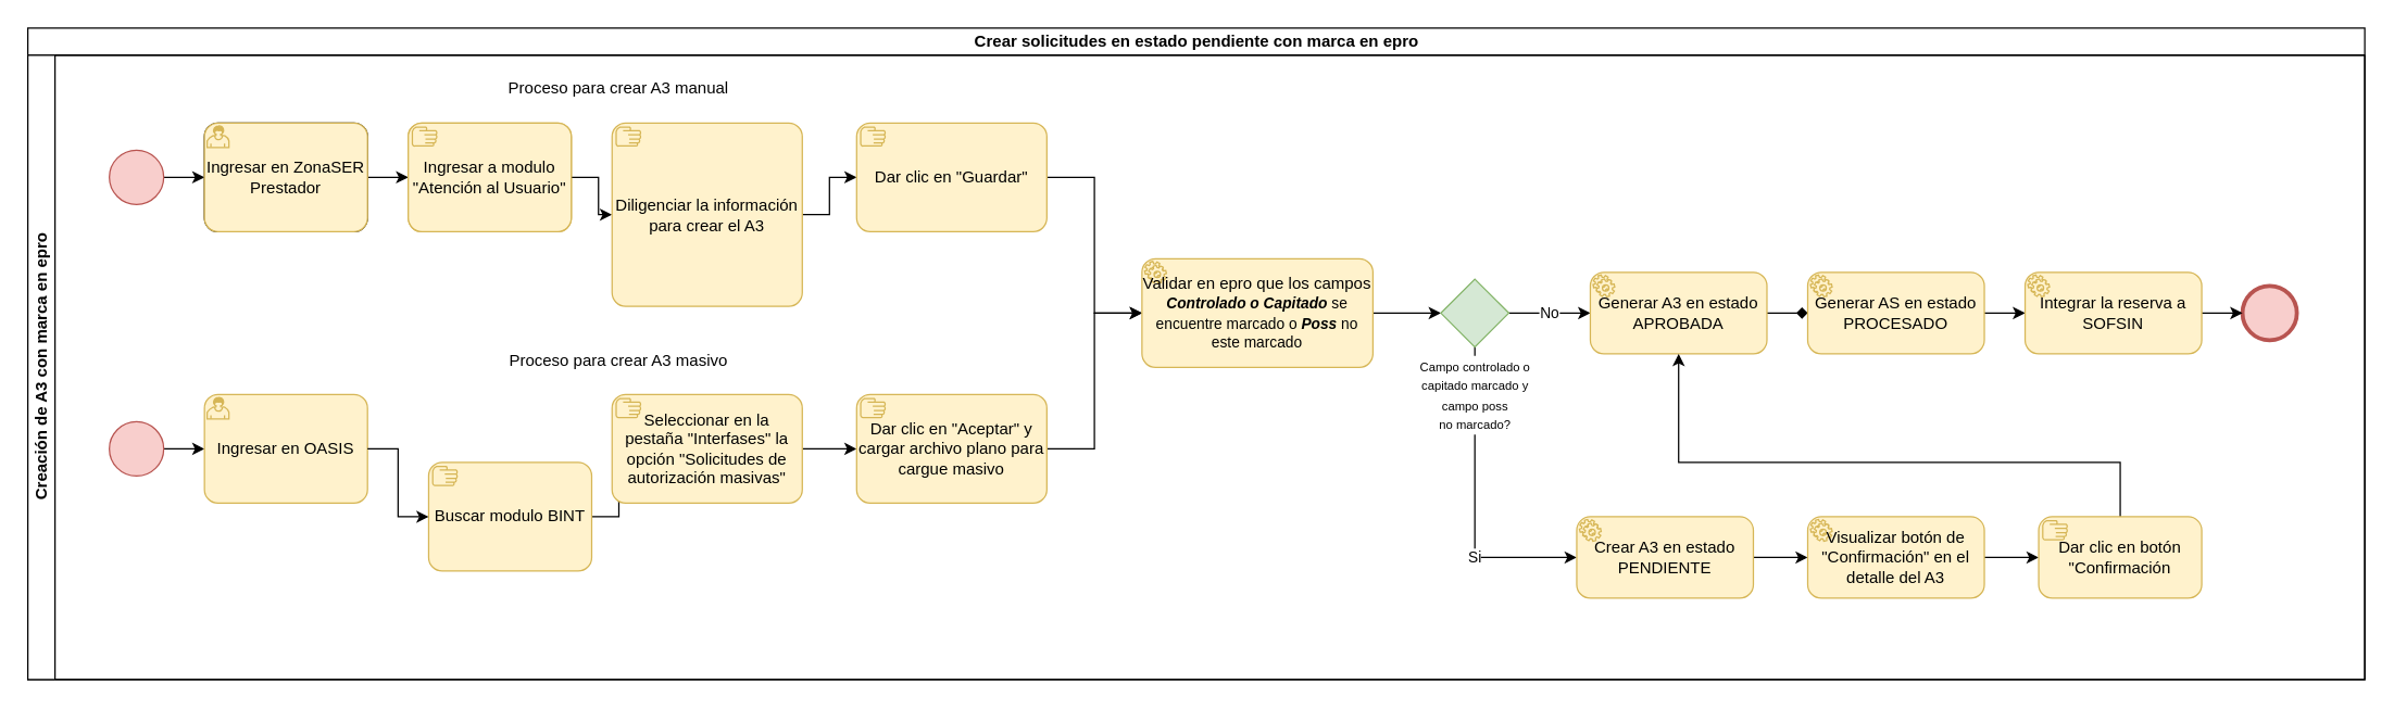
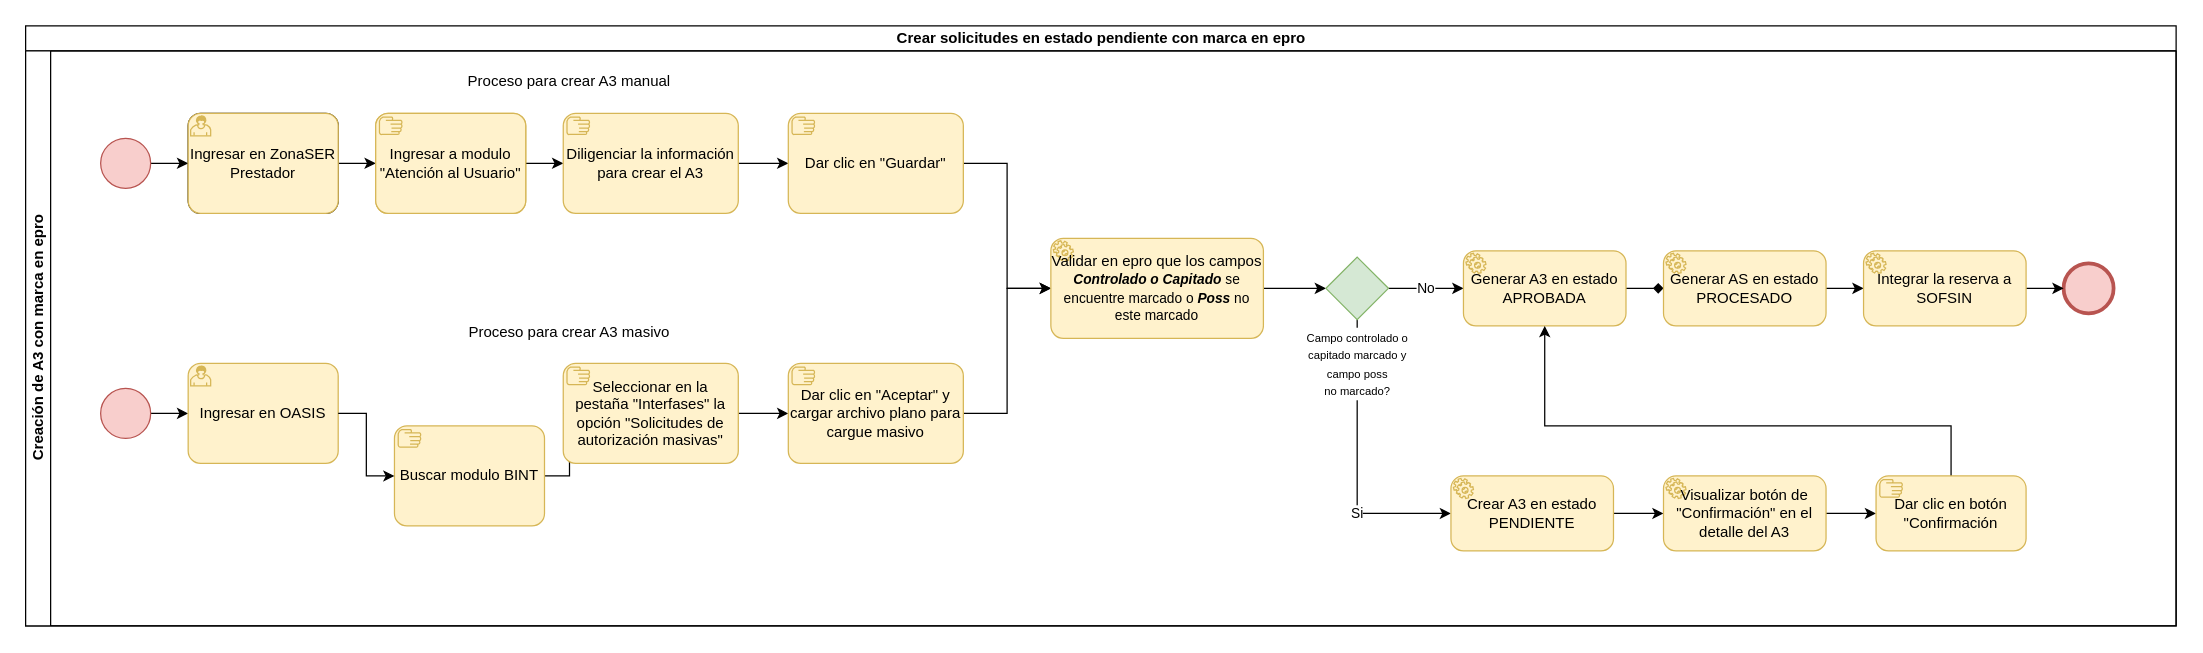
  <mxCell id="0" />
  <mxCell id="1" parent="0" />
  <mxCell id="2" value="Crear solicitudes en estado pendiente con marca en epro" style="swimlane;childLayout=stackLayout;resizeParent=1;resizeParentMax=0;horizontal=1;startSize=20;horizontalStack=0;html=1;" vertex="1" parent="1"><mxGeometry x="20" y="20" width="1720" height="480" as="geometry" /></mxCell>
  <mxCell id="3" value="Creación de A3 con marca en epro" style="swimlane;startSize=20;horizontal=0;html=1;" vertex="1" parent="2"><mxGeometry y="20" width="1720" height="460" as="geometry" /></mxCell>
  <mxCell id="4" style="edgeStyle=orthogonalEdgeStyle;rounded=0;orthogonalLoop=1;jettySize=auto;html=1;entryX=0;entryY=0.5;entryDx=0;entryDy=0;entryPerimeter=0;" edge="1" parent="3" source="5" target="10"><mxGeometry relative="1" as="geometry" /></mxCell>
  <mxCell id="5" value="" style="points=[[0.145,0.145,0],[0.5,0,0],[0.855,0.145,0],[1,0.5,0],[0.855,0.855,0],[0.5,1,0],[0.145,0.855,0],[0,0.5,0]];shape=mxgraph.bpmn.event;html=1;verticalLabelPosition=bottom;labelBackgroundColor=#ffffff;verticalAlign=top;align=center;perimeter=ellipsePerimeter;outlineConnect=0;aspect=fixed;outline=standard;symbol=general;fillColor=#f8cecc;strokeColor=#b85450;" vertex="1" parent="3"><mxGeometry x="60" y="70" width="40" height="40" as="geometry" /></mxCell>
  <mxCell id="6" value="" style="points=[[0.145,0.145,0],[0.5,0,0],[0.855,0.145,0],[1,0.5,0],[0.855,0.855,0],[0.5,1,0],[0.145,0.855,0],[0,0.5,0]];shape=mxgraph.bpmn.event;html=1;verticalLabelPosition=bottom;labelBackgroundColor=#ffffff;verticalAlign=top;align=center;perimeter=ellipsePerimeter;outlineConnect=0;aspect=fixed;outline=end;symbol=terminate2;fillColor=#f8cecc;strokeColor=#b85450;" vertex="1" parent="3"><mxGeometry x="1630" y="170" width="40" height="40" as="geometry" /></mxCell>
  <mxCell id="7" style="edgeStyle=orthogonalEdgeStyle;rounded=0;orthogonalLoop=1;jettySize=auto;html=1;entryX=0;entryY=0.5;entryDx=0;entryDy=0;entryPerimeter=0;" edge="1" parent="3" source="8" target="11"><mxGeometry relative="1" as="geometry" /></mxCell>
  <mxCell id="8" value="" style="points=[[0.145,0.145,0],[0.5,0,0],[0.855,0.145,0],[1,0.5,0],[0.855,0.855,0],[0.5,1,0],[0.145,0.855,0],[0,0.5,0]];shape=mxgraph.bpmn.event;html=1;verticalLabelPosition=bottom;labelBackgroundColor=#ffffff;verticalAlign=top;align=center;perimeter=ellipsePerimeter;outlineConnect=0;aspect=fixed;outline=standard;symbol=general;fillColor=#f8cecc;strokeColor=#b85450;" vertex="1" parent="3"><mxGeometry x="60" y="270" width="40" height="40" as="geometry" /></mxCell>
  <mxCell id="9" style="edgeStyle=orthogonalEdgeStyle;rounded=0;orthogonalLoop=1;jettySize=auto;html=1;" edge="1" parent="3" source="10" target="18"><mxGeometry relative="1" as="geometry"><mxPoint x="340" y="90" as="targetPoint" /></mxGeometry></mxCell>
  <mxCell id="10" value="Ingresar en ZonaSER Prestador" style="points=[[0.25,0,0],[0.5,0,0],[0.75,0,0],[1,0.25,0],[1,0.5,0],[1,0.75,0],[0.75,1,0],[0.5,1,0],[0.25,1,0],[0,0.75,0],[0,0.5,0],[0,0.25,0]];shape=mxgraph.bpmn.task;whiteSpace=wrap;rectStyle=rounded;size=10;html=1;container=1;expand=0;collapsible=0;taskMarker=user;" vertex="1" parent="3"><mxGeometry x="130" y="50" width="120" height="80" as="geometry" /></mxCell>
  <mxCell id="11" value="Ingresar en OASIS" style="points=[[0.25,0,0],[0.5,0,0],[0.75,0,0],[1,0.25,0],[1,0.5,0],[1,0.75,0],[0.75,1,0],[0.5,1,0],[0.25,1,0],[0,0.75,0],[0,0.5,0],[0,0.25,0]];shape=mxgraph.bpmn.task;whiteSpace=wrap;rectStyle=rounded;size=10;html=1;container=1;expand=0;collapsible=0;taskMarker=user;fillColor=#fff2cc;strokeColor=#d6b656;" vertex="1" parent="3"><mxGeometry x="130" y="250" width="120" height="80" as="geometry" /></mxCell>
  <mxCell id="12" value="Ingresar en ZonaSER Prestador" style="points=[[0.25,0,0],[0.5,0,0],[0.75,0,0],[1,0.25,0],[1,0.5,0],[1,0.75,0],[0.75,1,0],[0.5,1,0],[0.25,1,0],[0,0.75,0],[0,0.5,0],[0,0.25,0]];shape=mxgraph.bpmn.task;whiteSpace=wrap;rectStyle=rounded;size=10;html=1;container=1;expand=0;collapsible=0;taskMarker=user;fillColor=#fff2cc;strokeColor=#d6b656;" vertex="1" parent="11"><mxGeometry y="-200" width="120" height="80" as="geometry" /></mxCell>
  <mxCell id="13" value="Ingresar a modulo &quot;Atención al Usuario&quot;" style="points=[[0.25,0,0],[0.5,0,0],[0.75,0,0],[1,0.25,0],[1,0.5,0],[1,0.75,0],[0.75,1,0],[0.5,1,0],[0.25,1,0],[0,0.75,0],[0,0.5,0],[0,0.25,0]];shape=mxgraph.bpmn.task;whiteSpace=wrap;rectStyle=rounded;size=10;html=1;container=1;expand=0;collapsible=0;taskMarker=manual;fillColor=#fff2cc;strokeColor=#d6b656;" vertex="1" parent="11"><mxGeometry x="150" y="-200" width="120" height="80" as="geometry" /></mxCell>
  <mxCell id="14" style="edgeStyle=orthogonalEdgeStyle;rounded=0;orthogonalLoop=1;jettySize=auto;html=1;entryX=0;entryY=0.5;entryDx=0;entryDy=0;entryPerimeter=0;" edge="1" parent="3" source="15" target="20"><mxGeometry relative="1" as="geometry" /></mxCell>
  <mxCell id="15" value="Buscar modulo BINT" style="points=[[0.25,0,0],[0.5,0,0],[0.75,0,0],[1,0.25,0],[1,0.5,0],[1,0.75,0],[0.75,1,0],[0.5,1,0],[0.25,1,0],[0,0.75,0],[0,0.5,0],[0,0.25,0]];shape=mxgraph.bpmn.task;whiteSpace=wrap;rectStyle=rounded;size=10;html=1;container=1;expand=0;collapsible=0;taskMarker=manual;fillColor=#fff2cc;strokeColor=#d6b656;" vertex="1" parent="3"><mxGeometry x="295" y="300" width="120" height="80" as="geometry" /></mxCell>
  <mxCell id="16" style="edgeStyle=orthogonalEdgeStyle;rounded=0;orthogonalLoop=1;jettySize=auto;html=1;" edge="1" parent="3" source="11" target="15"><mxGeometry relative="1" as="geometry"><mxPoint x="330" y="290" as="targetPoint" /></mxGeometry></mxCell>
  <mxCell id="17" style="edgeStyle=orthogonalEdgeStyle;rounded=0;orthogonalLoop=1;jettySize=auto;html=1;entryX=0;entryY=0.5;entryDx=0;entryDy=0;entryPerimeter=0;" edge="1" parent="3" source="18" target="22"><mxGeometry relative="1" as="geometry" /></mxCell>
  <mxCell id="18" value="Ingresar a modulo &quot;Atención al Usuario&quot;" style="points=[[0.25,0,0],[0.5,0,0],[0.75,0,0],[1,0.25,0],[1,0.5,0],[1,0.75,0],[0.75,1,0],[0.5,1,0],[0.25,1,0],[0,0.75,0],[0,0.5,0],[0,0.25,0]];shape=mxgraph.bpmn.task;whiteSpace=wrap;rectStyle=rounded;size=10;html=1;container=1;expand=0;collapsible=0;taskMarker=manual;fillColor=#fff2cc;strokeColor=#d6b656;" vertex="1" parent="3"><mxGeometry x="280" y="50" width="120" height="80" as="geometry" /></mxCell>
  <mxCell id="19" style="edgeStyle=orthogonalEdgeStyle;rounded=0;orthogonalLoop=1;jettySize=auto;html=1;" edge="1" parent="3" source="20"><mxGeometry relative="1" as="geometry"><mxPoint x="610" y="290" as="targetPoint" /></mxGeometry></mxCell>
  <mxCell id="20" value="Seleccionar en la pestaña &quot;Interfases&quot; la opción &quot;Solicitudes de autorización masivas&quot;" style="points=[[0.25,0,0],[0.5,0,0],[0.75,0,0],[1,0.25,0],[1,0.5,0],[1,0.75,0],[0.75,1,0],[0.5,1,0],[0.25,1,0],[0,0.75,0],[0,0.5,0],[0,0.25,0]];shape=mxgraph.bpmn.task;whiteSpace=wrap;rectStyle=rounded;size=10;html=1;container=1;expand=0;collapsible=0;taskMarker=manual;fillColor=#fff2cc;strokeColor=#d6b656;" vertex="1" parent="3"><mxGeometry x="430" y="250" width="140" height="80" as="geometry" /></mxCell>
  <mxCell id="21" style="edgeStyle=orthogonalEdgeStyle;rounded=0;orthogonalLoop=1;jettySize=auto;html=1;" edge="1" parent="3" source="22" target="26"><mxGeometry relative="1" as="geometry"><mxPoint x="610" y="90" as="targetPoint" /></mxGeometry></mxCell>
- <mxCell id="22" value="Diligenciar la información para crear el A3" style="points=[[0.25,0,0],[0.5,0,0],[0.75,0,0],[1,0.25,0],[1,0.5,0],[1,0.75,0],[0.75,1,0],[0.5,1,0],[0.25,1,0],[0,0.75,0],[0,0.5,0],[0,0.25,0]];shape=mxgraph.bpmn.task;whiteSpace=wrap;rectStyle=rounded;size=10;html=1;container=1;expand=0;collapsible=0;taskMarker=manual;fillColor=#fff2cc;strokeColor=#d6b656;" vertex="1" parent="3"><mxGeometry x="430" y="50" width="140" height="135" as="geometry" /></mxCell>
+ <mxCell id="22" value="Diligenciar la información para crear el A3" style="points=[[0.25,0,0],[0.5,0,0],[0.75,0,0],[1,0.25,0],[1,0.5,0],[1,0.75,0],[0.75,1,0],[0.5,1,0],[0.25,1,0],[0,0.75,0],[0,0.5,0],[0,0.25,0]];shape=mxgraph.bpmn.task;whiteSpace=wrap;rectStyle=rounded;size=10;html=1;container=1;expand=0;collapsible=0;taskMarker=manual;fillColor=#fff2cc;strokeColor=#d6b656;" vertex="1" parent="3"><mxGeometry x="430" y="50" width="140" height="80" as="geometry" /></mxCell>
  <mxCell id="23" style="edgeStyle=orthogonalEdgeStyle;rounded=0;orthogonalLoop=1;jettySize=auto;html=1;entryX=0;entryY=0.5;entryDx=0;entryDy=0;entryPerimeter=0;" edge="1" parent="3" source="24" target="28"><mxGeometry relative="1" as="geometry" /></mxCell>
  <mxCell id="24" value="Dar clic en &quot;Aceptar&quot; y cargar archivo plano para cargue masivo" style="points=[[0.25,0,0],[0.5,0,0],[0.75,0,0],[1,0.25,0],[1,0.5,0],[1,0.75,0],[0.75,1,0],[0.5,1,0],[0.25,1,0],[0,0.75,0],[0,0.5,0],[0,0.25,0]];shape=mxgraph.bpmn.task;whiteSpace=wrap;rectStyle=rounded;size=10;html=1;container=1;expand=0;collapsible=0;taskMarker=manual;fillColor=#fff2cc;strokeColor=#d6b656;" vertex="1" parent="3"><mxGeometry x="610" y="250" width="140" height="80" as="geometry" /></mxCell>
  <mxCell id="25" style="edgeStyle=orthogonalEdgeStyle;rounded=0;orthogonalLoop=1;jettySize=auto;html=1;entryX=0;entryY=0.5;entryDx=0;entryDy=0;entryPerimeter=0;" edge="1" parent="3" source="26" target="28"><mxGeometry relative="1" as="geometry" /></mxCell>
  <mxCell id="26" value="Dar clic en &quot;Guardar&quot;" style="points=[[0.25,0,0],[0.5,0,0],[0.75,0,0],[1,0.25,0],[1,0.5,0],[1,0.75,0],[0.75,1,0],[0.5,1,0],[0.25,1,0],[0,0.75,0],[0,0.5,0],[0,0.25,0]];shape=mxgraph.bpmn.task;whiteSpace=wrap;rectStyle=rounded;size=10;html=1;container=1;expand=0;collapsible=0;taskMarker=manual;fillColor=#fff2cc;strokeColor=#d6b656;" vertex="1" parent="3"><mxGeometry x="610" y="50" width="140" height="80" as="geometry" /></mxCell>
  <mxCell id="27" style="edgeStyle=orthogonalEdgeStyle;rounded=0;orthogonalLoop=1;jettySize=auto;html=1;entryX=0;entryY=0.5;entryDx=0;entryDy=0;entryPerimeter=0;" edge="1" parent="3" source="28" target="31"><mxGeometry relative="1" as="geometry"><mxPoint x="1030" y="190" as="targetPoint" /></mxGeometry></mxCell>
  <mxCell id="28" value="Validar en epro que los campos&lt;br&gt;&lt;font style=&quot;font-size: 11px;&quot;&gt;&lt;i style=&quot;font-weight: bold;&quot;&gt;Controlado o Capitado &lt;/i&gt;se encuentre marcado o &lt;i style=&quot;font-weight: bold;&quot;&gt;Poss &lt;/i&gt;no este marcado&lt;/font&gt;" style="points=[[0.25,0,0],[0.5,0,0],[0.75,0,0],[1,0.25,0],[1,0.5,0],[1,0.75,0],[0.75,1,0],[0.5,1,0],[0.25,1,0],[0,0.75,0],[0,0.5,0],[0,0.25,0]];shape=mxgraph.bpmn.task;whiteSpace=wrap;rectStyle=rounded;size=10;html=1;container=1;expand=0;collapsible=0;taskMarker=service;fillColor=#fff2cc;strokeColor=#d6b656;" vertex="1" parent="3"><mxGeometry x="820" y="150" width="170" height="80" as="geometry" /></mxCell>
  <mxCell id="29" value="Si" style="edgeStyle=orthogonalEdgeStyle;rounded=0;orthogonalLoop=1;jettySize=auto;html=1;entryX=0;entryY=0.5;entryDx=0;entryDy=0;entryPerimeter=0;" edge="1" parent="3" source="31" target="39"><mxGeometry x="0.348" relative="1" as="geometry"><mxPoint x="1065" y="380" as="targetPoint" /><Array as="points"><mxPoint x="1065" y="370" /></Array><mxPoint as="offset" /></mxGeometry></mxCell>
  <mxCell id="30" value="No" style="edgeStyle=orthogonalEdgeStyle;rounded=0;orthogonalLoop=1;jettySize=auto;html=1;entryX=0;entryY=0.5;entryDx=0;entryDy=0;entryPerimeter=0;" edge="1" parent="3" source="31" target="33"><mxGeometry relative="1" as="geometry" /></mxCell>
  <mxCell id="31" value="&lt;font style=&quot;font-size: 9px;&quot;&gt;Campo controlado o &lt;br&gt;capitado marcado y &lt;br&gt;campo poss &lt;br&gt;no marcado?&lt;/font&gt;" style="points=[[0.25,0.25,0],[0.5,0,0],[0.75,0.25,0],[1,0.5,0],[0.75,0.75,0],[0.5,1,0],[0.25,0.75,0],[0,0.5,0]];shape=mxgraph.bpmn.gateway2;html=1;verticalLabelPosition=bottom;labelBackgroundColor=#ffffff;verticalAlign=top;align=center;perimeter=rhombusPerimeter;outlineConnect=0;outline=none;symbol=none;fillColor=#d5e8d4;strokeColor=#82b366;" vertex="1" parent="3"><mxGeometry x="1040" y="165" width="50" height="50" as="geometry" /></mxCell>
  <mxCell id="32" style="edgeStyle=orthogonalEdgeStyle;rounded=0;orthogonalLoop=1;jettySize=auto;html=1;endArrow=diamond;" edge="1" parent="3" source="33" target="35"><mxGeometry relative="1" as="geometry"><mxPoint x="1400" y="190" as="targetPoint" /></mxGeometry></mxCell>
  <mxCell id="33" value="Generar A3 en estado APROBADA" style="points=[[0.25,0,0],[0.5,0,0],[0.75,0,0],[1,0.25,0],[1,0.5,0],[1,0.75,0],[0.75,1,0],[0.5,1,0],[0.25,1,0],[0,0.75,0],[0,0.5,0],[0,0.25,0]];shape=mxgraph.bpmn.task;whiteSpace=wrap;rectStyle=rounded;size=10;html=1;container=1;expand=0;collapsible=0;taskMarker=service;fillColor=#fff2cc;strokeColor=#d6b656;" vertex="1" parent="3"><mxGeometry x="1150" y="160" width="130" height="60" as="geometry" /></mxCell>
  <mxCell id="34" style="edgeStyle=orthogonalEdgeStyle;rounded=0;orthogonalLoop=1;jettySize=auto;html=1;entryX=0;entryY=0.5;entryDx=0;entryDy=0;entryPerimeter=0;" edge="1" parent="3" source="35" target="37"><mxGeometry relative="1" as="geometry" /></mxCell>
  <mxCell id="35" value="Generar AS en estado PROCESADO" style="points=[[0.25,0,0],[0.5,0,0],[0.75,0,0],[1,0.25,0],[1,0.5,0],[1,0.75,0],[0.75,1,0],[0.5,1,0],[0.25,1,0],[0,0.75,0],[0,0.5,0],[0,0.25,0]];shape=mxgraph.bpmn.task;whiteSpace=wrap;rectStyle=rounded;size=10;html=1;container=1;expand=0;collapsible=0;taskMarker=service;fillColor=#fff2cc;strokeColor=#d6b656;" vertex="1" parent="3"><mxGeometry x="1310" y="160" width="130" height="60" as="geometry" /></mxCell>
  <mxCell id="36" style="edgeStyle=orthogonalEdgeStyle;rounded=0;orthogonalLoop=1;jettySize=auto;html=1;entryX=0;entryY=0.5;entryDx=0;entryDy=0;entryPerimeter=0;" edge="1" parent="3" source="37" target="6"><mxGeometry relative="1" as="geometry" /></mxCell>
  <mxCell id="37" value="Integrar la reserva a SOFSIN" style="points=[[0.25,0,0],[0.5,0,0],[0.75,0,0],[1,0.25,0],[1,0.5,0],[1,0.75,0],[0.75,1,0],[0.5,1,0],[0.25,1,0],[0,0.75,0],[0,0.5,0],[0,0.25,0]];shape=mxgraph.bpmn.task;whiteSpace=wrap;rectStyle=rounded;size=10;html=1;container=1;expand=0;collapsible=0;taskMarker=service;fillColor=#fff2cc;strokeColor=#d6b656;" vertex="1" parent="3"><mxGeometry x="1470" y="160" width="130" height="60" as="geometry" /></mxCell>
  <mxCell id="38" style="edgeStyle=orthogonalEdgeStyle;rounded=0;orthogonalLoop=1;jettySize=auto;html=1;" edge="1" parent="3" source="39"><mxGeometry relative="1" as="geometry"><mxPoint x="1310" y="370" as="targetPoint" /></mxGeometry></mxCell>
  <mxCell id="39" value="Crear A3 en estado PENDIENTE" style="points=[[0.25,0,0],[0.5,0,0],[0.75,0,0],[1,0.25,0],[1,0.5,0],[1,0.75,0],[0.75,1,0],[0.5,1,0],[0.25,1,0],[0,0.75,0],[0,0.5,0],[0,0.25,0]];shape=mxgraph.bpmn.task;whiteSpace=wrap;rectStyle=rounded;size=10;html=1;container=1;expand=0;collapsible=0;taskMarker=service;fillColor=#fff2cc;strokeColor=#d6b656;" vertex="1" parent="3"><mxGeometry x="1140" y="340" width="130" height="60" as="geometry" /></mxCell>
  <mxCell id="40" style="edgeStyle=orthogonalEdgeStyle;rounded=0;orthogonalLoop=1;jettySize=auto;html=1;" edge="1" parent="3" source="41" target="43"><mxGeometry relative="1" as="geometry"><mxPoint x="1490" y="370" as="targetPoint" /></mxGeometry></mxCell>
  <mxCell id="41" value="Visualizar botón de &quot;Confirmación&quot; en el detalle del A3" style="points=[[0.25,0,0],[0.5,0,0],[0.75,0,0],[1,0.25,0],[1,0.5,0],[1,0.75,0],[0.75,1,0],[0.5,1,0],[0.25,1,0],[0,0.75,0],[0,0.5,0],[0,0.25,0]];shape=mxgraph.bpmn.task;whiteSpace=wrap;rectStyle=rounded;size=10;html=1;container=1;expand=0;collapsible=0;taskMarker=service;fillColor=#fff2cc;strokeColor=#d6b656;" vertex="1" parent="3"><mxGeometry x="1310" y="340" width="130" height="60" as="geometry" /></mxCell>
  <mxCell id="42" style="edgeStyle=orthogonalEdgeStyle;rounded=0;orthogonalLoop=1;jettySize=auto;html=1;entryX=0.5;entryY=1;entryDx=0;entryDy=0;entryPerimeter=0;" edge="1" parent="3" source="43" target="33"><mxGeometry relative="1" as="geometry"><Array as="points"><mxPoint x="1540" y="300" /><mxPoint x="1215" y="300" /></Array></mxGeometry></mxCell>
  <mxCell id="43" value="Dar clic en botón &quot;Confirmación" style="points=[[0.25,0,0],[0.5,0,0],[0.75,0,0],[1,0.25,0],[1,0.5,0],[1,0.75,0],[0.75,1,0],[0.5,1,0],[0.25,1,0],[0,0.75,0],[0,0.5,0],[0,0.25,0]];shape=mxgraph.bpmn.task;whiteSpace=wrap;rectStyle=rounded;size=10;html=1;container=1;expand=0;collapsible=0;taskMarker=manual;fillColor=#fff2cc;strokeColor=#d6b656;" vertex="1" parent="3"><mxGeometry x="1480" y="340" width="120" height="60" as="geometry" /></mxCell>
  <mxCell id="44" value="Proceso para crear A3 masivo" style="text;html=1;strokeColor=none;fillColor=none;align=center;verticalAlign=middle;whiteSpace=wrap;rounded=0;" vertex="1" parent="3"><mxGeometry x="350" y="210" width="170" height="30" as="geometry" /></mxCell>
  <mxCell id="45" value="Proceso para crear A3 manual" style="text;html=1;strokeColor=none;fillColor=none;align=center;verticalAlign=middle;whiteSpace=wrap;rounded=0;" vertex="1" parent="3"><mxGeometry x="350" y="10" width="170" height="30" as="geometry" /></mxCell>
